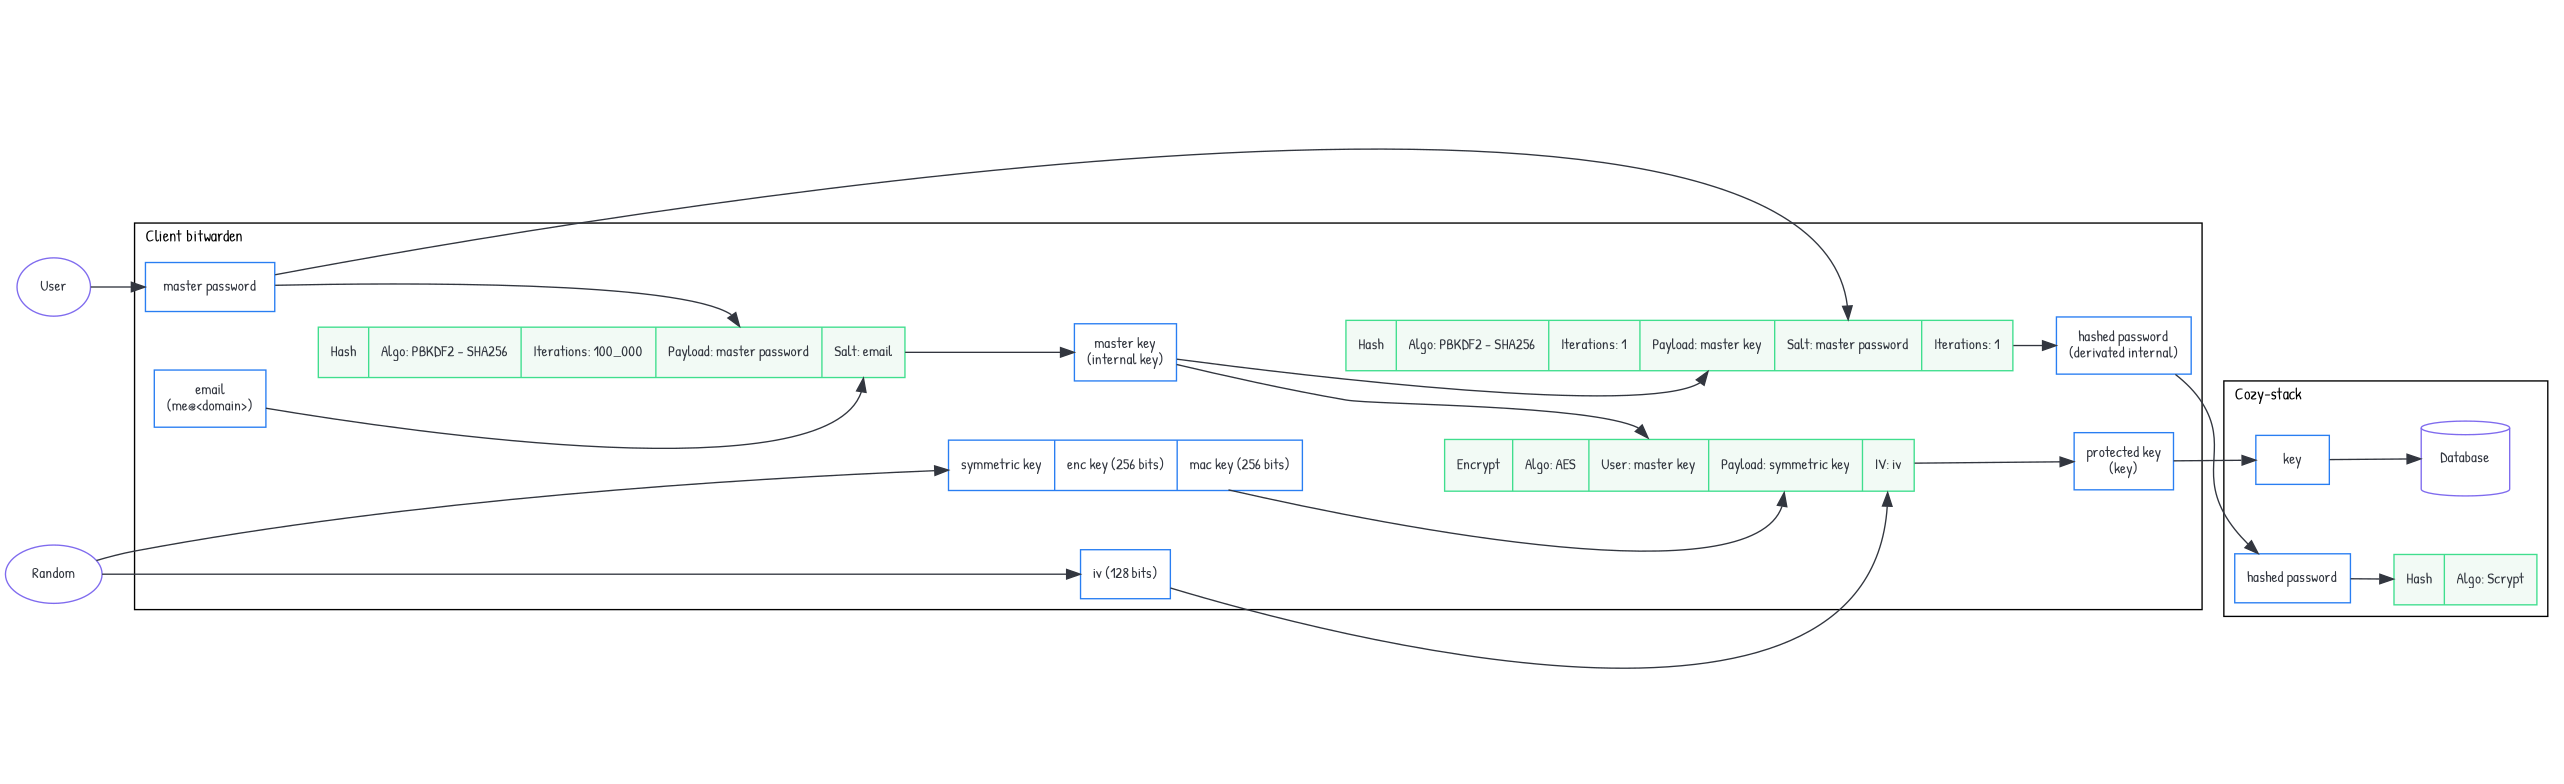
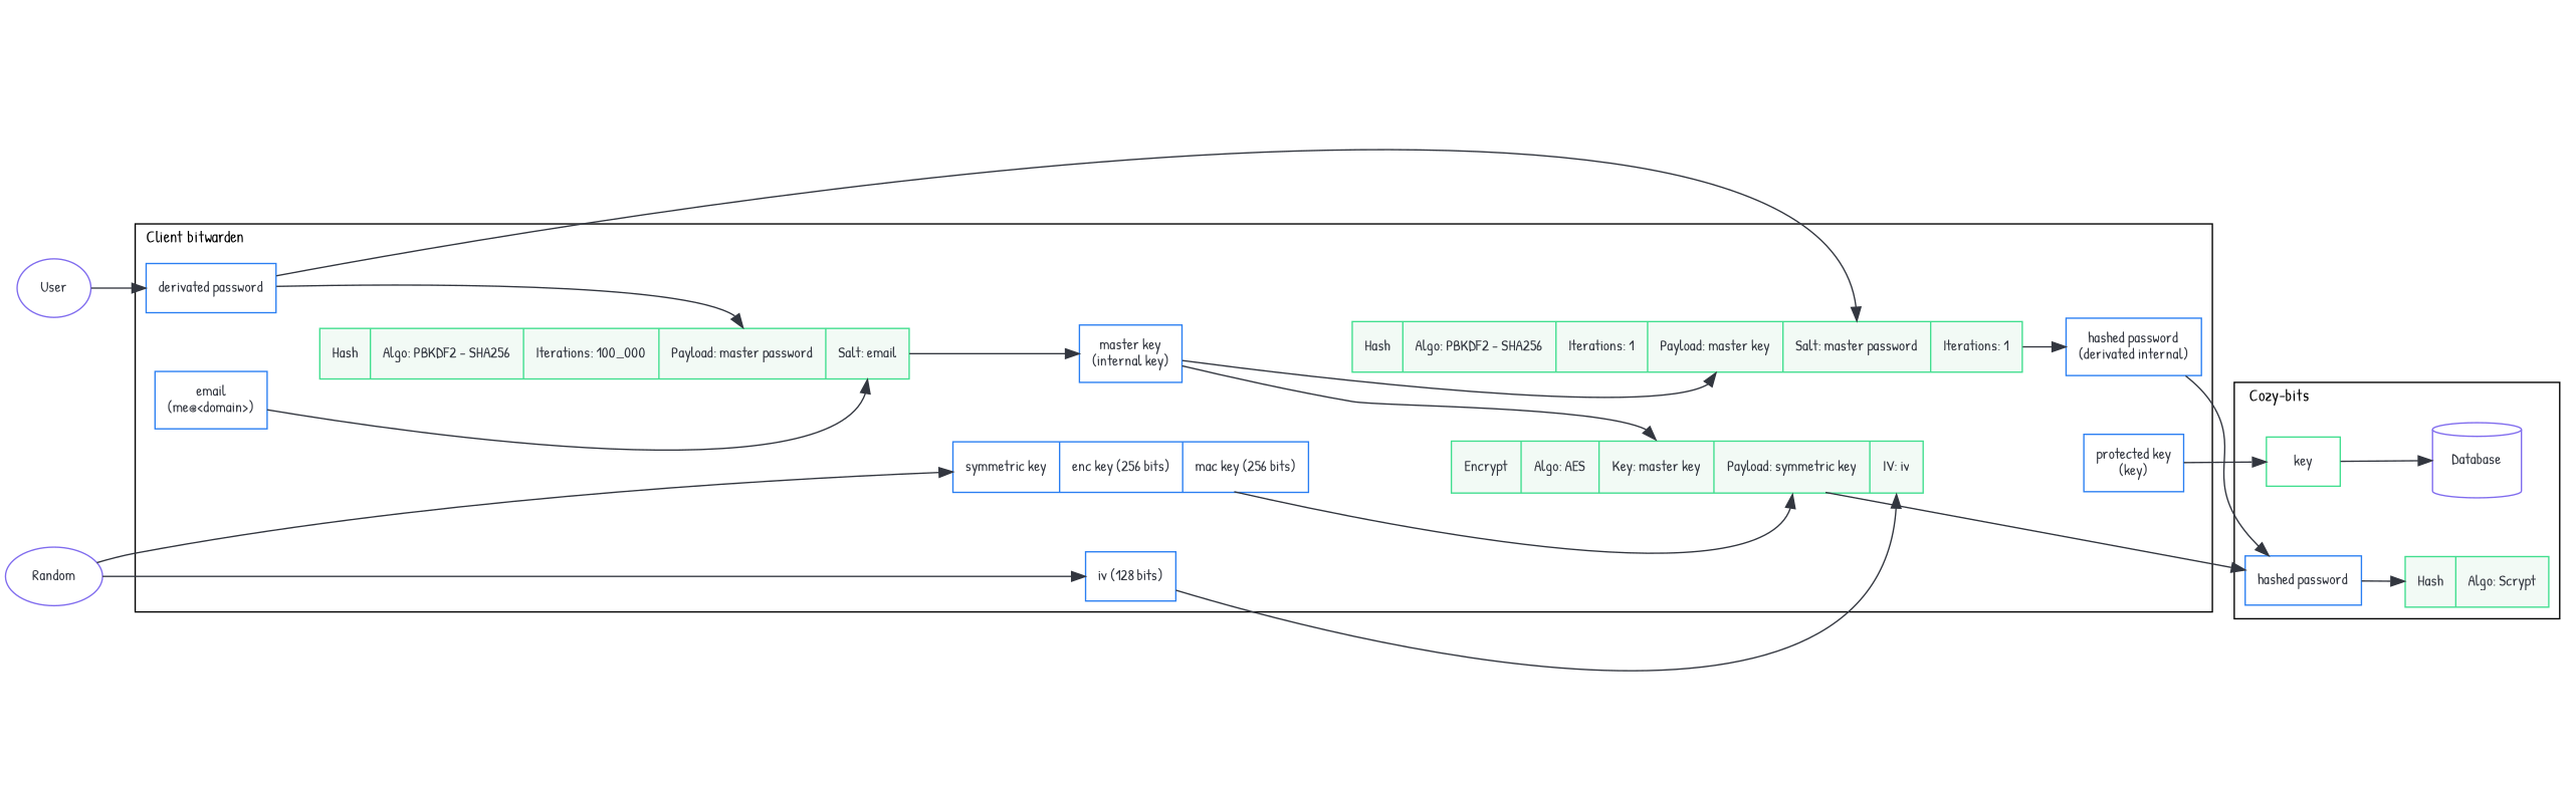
  digraph {
    fontname="Patrick Hand"
    nodesep=0.6
    rankdir=LR
    ranksep=0.45
    splines=true
    node [color="#297EF2" fontcolor="#32363F" fontname="Patrick Hand" fontsize=11 margin=0.12 shape=box]
    edge [color="#32363F" fontname="Patrick Hand"]
    n1 [color="#7F6BEE" label=User shape=oval]
    n2 [color="#7F6BEE" label=Random shape=oval]
    n3 [label="{symmetric key| enc key (256 bits) | mac key (256 bits)}" shape=record]
    n4 [label="iv (128 bits)"]
-   n5 [color="#40DE8E" fillcolor="#F2FAF5" label="{Encrypt| Algo: AES |<key> User: master key |<payload> Payload: symmetric key |<iv> IV: iv}" shape=record style=filled]
+   n5 [color="#40DE8E" fillcolor="#F2FAF5" label="{Encrypt| Algo: AES |<key> Key: master key |<payload> Payload: symmetric key |<iv> IV: iv}" shape=record style=filled]
    n6 [label="protected key\n(key)"]
-   n7 [label="master password"]
+   n7 [label="derivated password"]
    n8 [label="email\n(me@<domain>)"]
    n9 [color="#40DE8E" fillcolor="#F2FAF5" label="{Hash| Algo: PBKDF2 - SHA256 | Iterations: 100_000 |<payload> Payload: master password |<salt> Salt: email}" shape=record style=filled]
    n10 [label="master key\n(internal key)"]
    n11 [color="#40DE8E" fillcolor="#F2FAF5" label="{Hash| Algo: PBKDF2 - SHA256 | Iterations: 1 |<payload> Payload: master key |<salt> Salt: master password | Iterations: 1}" shape=record style=filled]
    n12 [label="hashed password\n(derivated internal)"]
-   n13 [label=key]
+   n13 [color="#40DE8E" label=key]
    n14 [label="hashed password"]
    n15 [color="#40DE8E" fillcolor="#F2FAF5" label="{Hash| Algo: Scrypt}" shape=record style=filled]
    n16 [color="#7F6BEE" label=Database margin=0.2 shape=cylinder]
    subgraph sub_1 {
      rank=same
      n1
      n2
    }
    subgraph cluster_2 {
      fontsize=12
      label="Client bitwarden"
      labeljust=l
      n3
      n4
      n5
      n6
      n7
      n8
      n9
      n10
      n11
      n12
    }
    subgraph cluster_3 {
      fontsize=12
-     label="Cozy-stack"
+     label="Cozy-bits"
      labeljust=l
      n13
      n14
      n15
      n16
    }
    n1 -> n7
    n2 -> n3
    n2 -> n4
    n3 -> n5 [headport=payload]
    n4 -> n5 [headport=iv]
-   n5 -> n6
+   n5 -> n14
    n6 -> n13
    n7 -> n9 [headport=payload]
    n7 -> n11 [headport=salt]
    n8 -> n9 [headport=salt]
    n9 -> n10
    n10 -> n5 [headport=key]
    n10 -> n11 [headport=payload]
    n11 -> n12
    n12 -> n14
    n13 -> n16
    n14 -> n15
  }
